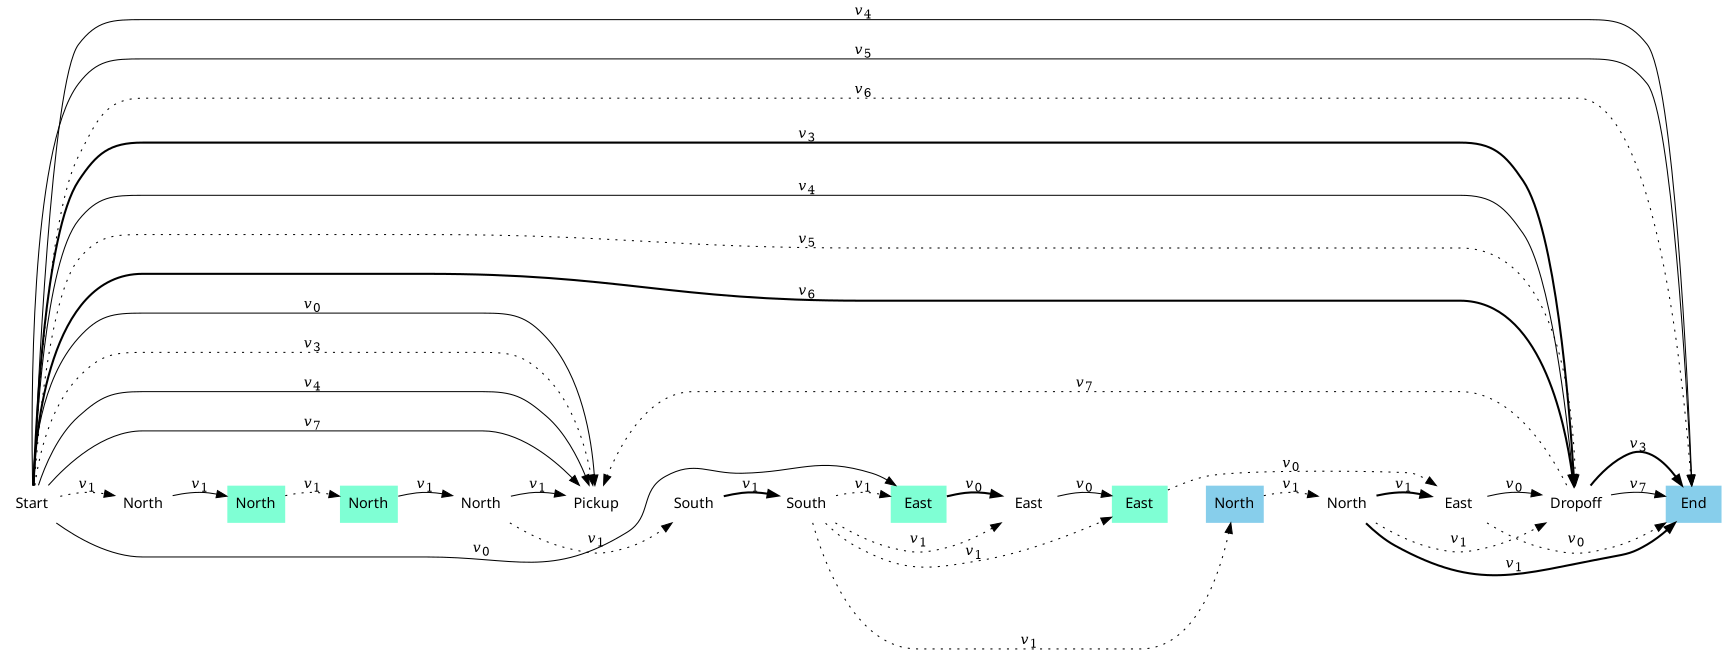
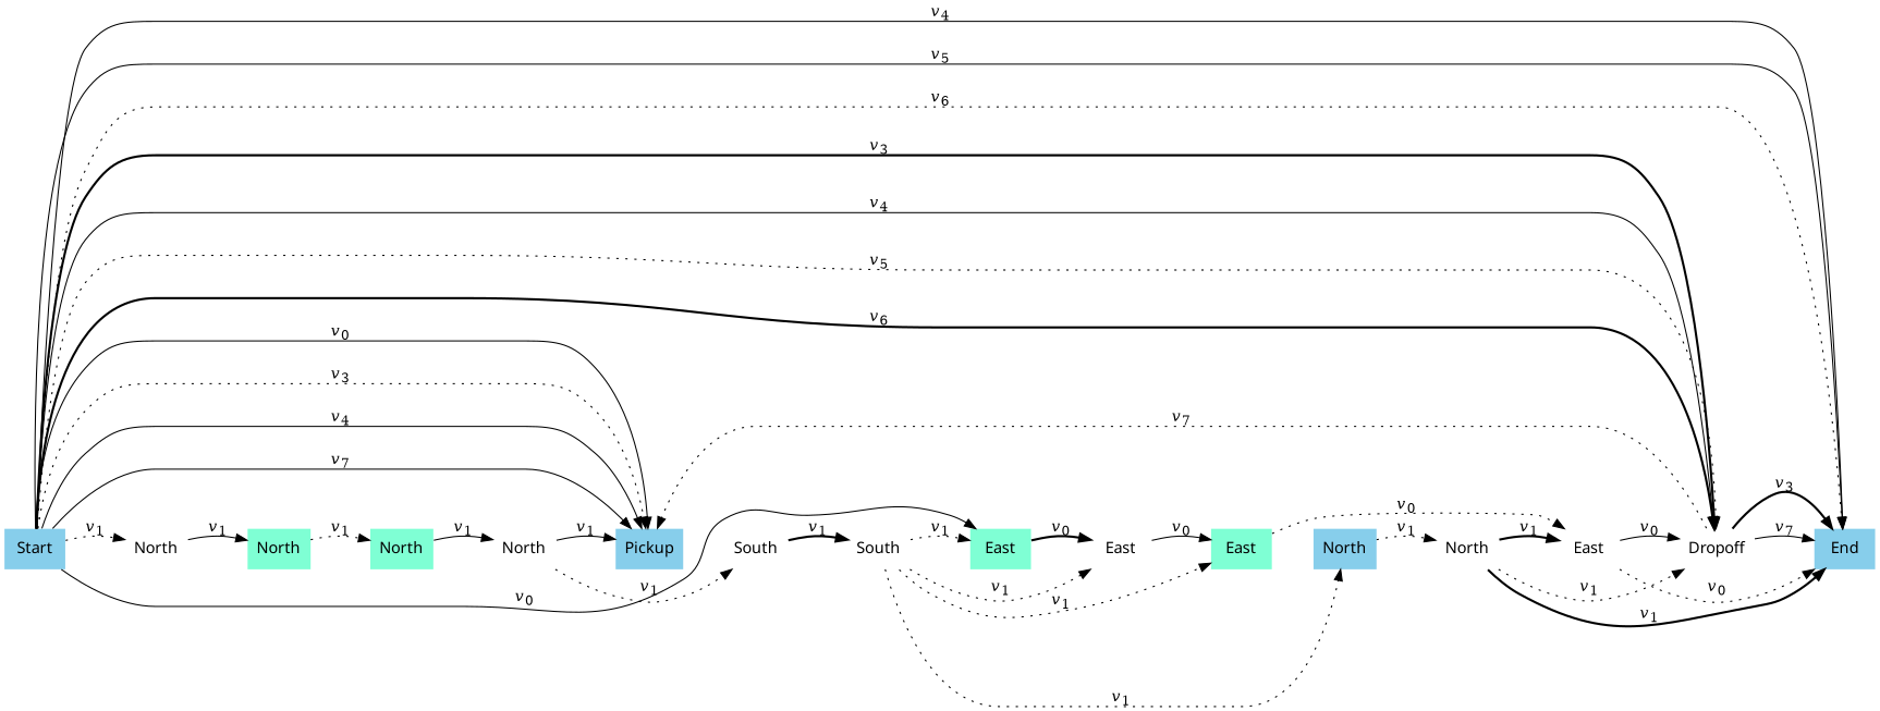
  digraph {
    rankdir=LR
    node [color=blue fillcolor=white fontname=sans shape=plaintext style=filled]
    edge [arrowhead=normal style=dotted]
-   n1 [label=Start]
+   n1 [fillcolor=skyblue label=Start]
    n2 [color=teal label=North]
-   n3 [label=Pickup]
+   n3 [fillcolor=skyblue label=Pickup]
    n4 [color=teal fillcolor=aquamarine label=East]
    n5 [color=red label=Dropoff]
    n6 [color=red fillcolor=skyblue label=End]
    n7 [color=teal fillcolor=aquamarine label=North]
    n8 [color=teal label=South]
    n9 [label=East]
    n10 [fillcolor=aquamarine label=North]
    n11 [label=North]
    n12 [color=teal label=South]
    n13 [color=red fillcolor=aquamarine label=East]
    n14 [color=red fillcolor=skyblue label=North]
    n15 [color=red label=East]
    n16 [label=North]
    n1 -> n2 [label=<<i>v</i><sub>1</sub>>]
    n1 -> n2 [style=invis weight=100]
    n1 -> n3 [label=<<i>v</i><sub>0</sub>> style=solid]
    n1 -> n3 [label=<<i>v</i><sub>3</sub>>]
    n1 -> n3 [label=<<i>v</i><sub>4</sub>> style=solid]
    n1 -> n3 [label=<<i>v</i><sub>7</sub>> style=solid]
    n1 -> n4 [label=<<i>v</i><sub>0</sub>> style=solid]
    n1 -> n5 [label=<<i>v</i><sub>3</sub>> style=bold]
    n1 -> n5 [label=<<i>v</i><sub>4</sub>> style=solid]
    n1 -> n5 [label=<<i>v</i><sub>5</sub>>]
    n1 -> n5 [label=<<i>v</i><sub>6</sub>> style=bold]
    n1 -> n6 [label=<<i>v</i><sub>4</sub>> style=solid]
    n1 -> n6 [label=<<i>v</i><sub>5</sub>> style=solid]
    n1 -> n6 [label=<<i>v</i><sub>6</sub>>]
    n2 -> n7 [label=<<i>v</i><sub>1</sub>> style=solid]
    n2 -> n7 [style=invis weight=100]
    n3 -> n8 [style=invis weight=100]
    n4 -> n9 [label=<<i>v</i><sub>0</sub>> style=bold]
    n4 -> n9 [style=invis weight=100]
    n5 -> n3 [label=<<i>v</i><sub>7</sub>>]
    n5 -> n6 [label=<<i>v</i><sub>3</sub>> style=bold]
    n5 -> n6 [label=<<i>v</i><sub>7</sub>> style=solid]
    n5 -> n6 [style=invis weight=100]
    n7 -> n10 [label=<<i>v</i><sub>1</sub>>]
    n7 -> n10 [style=invis weight=100]
    n8 -> n12 [label=<<i>v</i><sub>1</sub>> style=bold]
    n8 -> n12 [style=invis weight=100]
    n9 -> n13 [label=<<i>v</i><sub>0</sub>> style=solid]
    n9 -> n13 [style=invis weight=100]
    n10 -> n11 [label=<<i>v</i><sub>1</sub>> style=solid]
    n10 -> n11 [style=invis weight=100]
    n11 -> n3 [label=<<i>v</i><sub>1</sub>> style=solid]
    n11 -> n3 [style=invis weight=100]
    n11 -> n8 [label=<<i>v</i><sub>1</sub>>]
    n12 -> n4 [label=<<i>v</i><sub>1</sub>>]
    n12 -> n4 [style=invis weight=100]
    n12 -> n9 [label=<<i>v</i><sub>1</sub>>]
    n12 -> n13 [label=<<i>v</i><sub>1</sub>>]
    n12 -> n14 [label=<<i>v</i><sub>1</sub>>]
    n13 -> n14 [style=invis weight=100]
    n13 -> n15 [label=<<i>v</i><sub>0</sub>>]
    n14 -> n16 [label=<<i>v</i><sub>1</sub>>]
    n14 -> n16 [style=invis weight=100]
    n15 -> n5 [label=<<i>v</i><sub>0</sub>> style=solid]
    n15 -> n5 [style=invis weight=100]
    n15 -> n6 [label=<<i>v</i><sub>0</sub>>]
    n16 -> n5 [label=<<i>v</i><sub>1</sub>>]
    n16 -> n6 [label=<<i>v</i><sub>1</sub>> style=bold]
    n16 -> n15 [label=<<i>v</i><sub>1</sub>> style=bold]
    n16 -> n15 [style=invis weight=100]
  }
